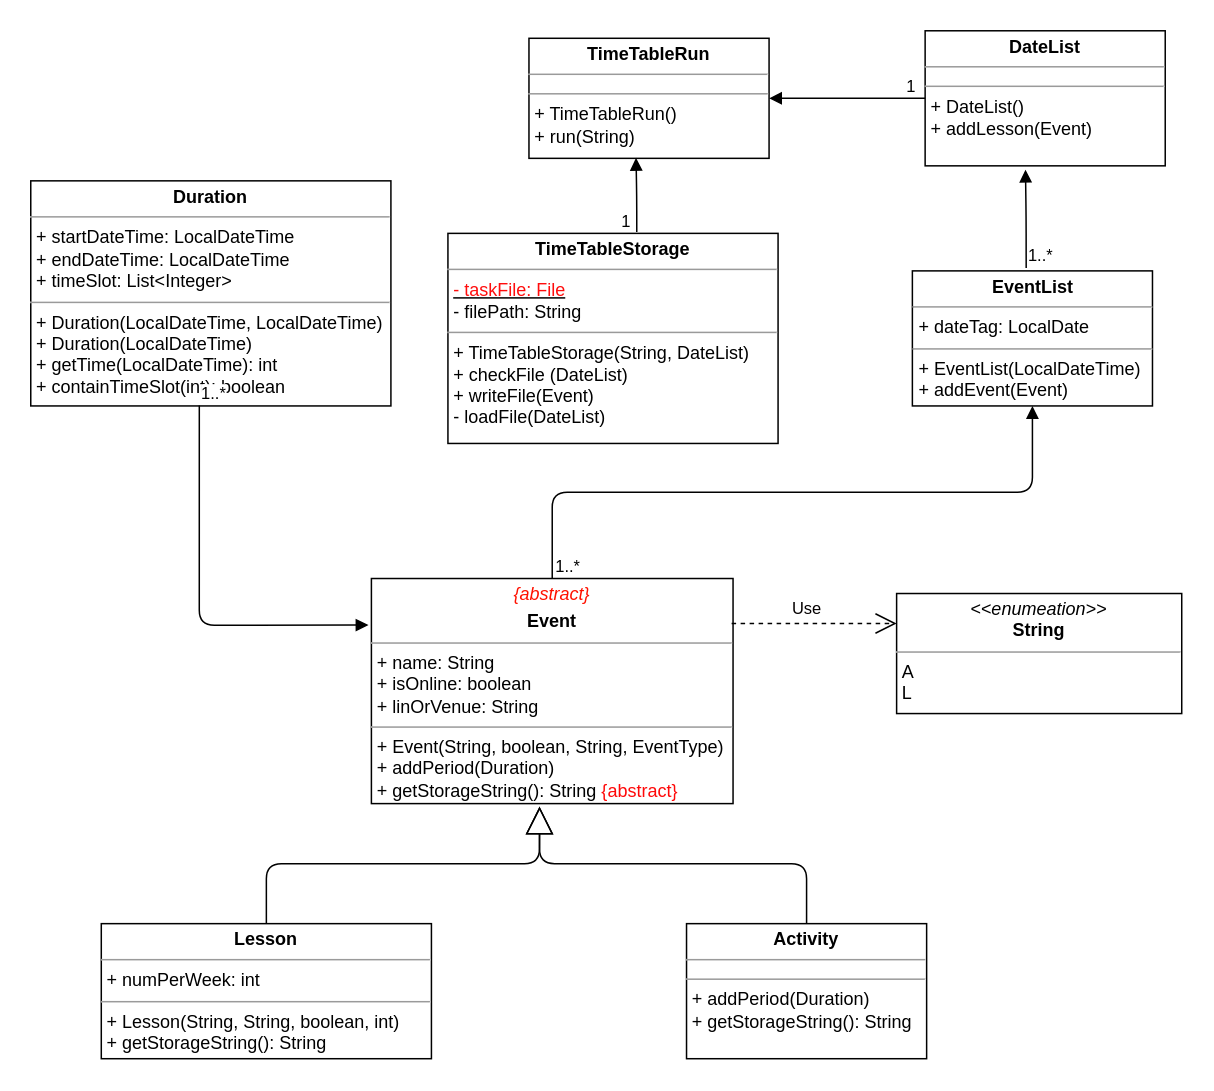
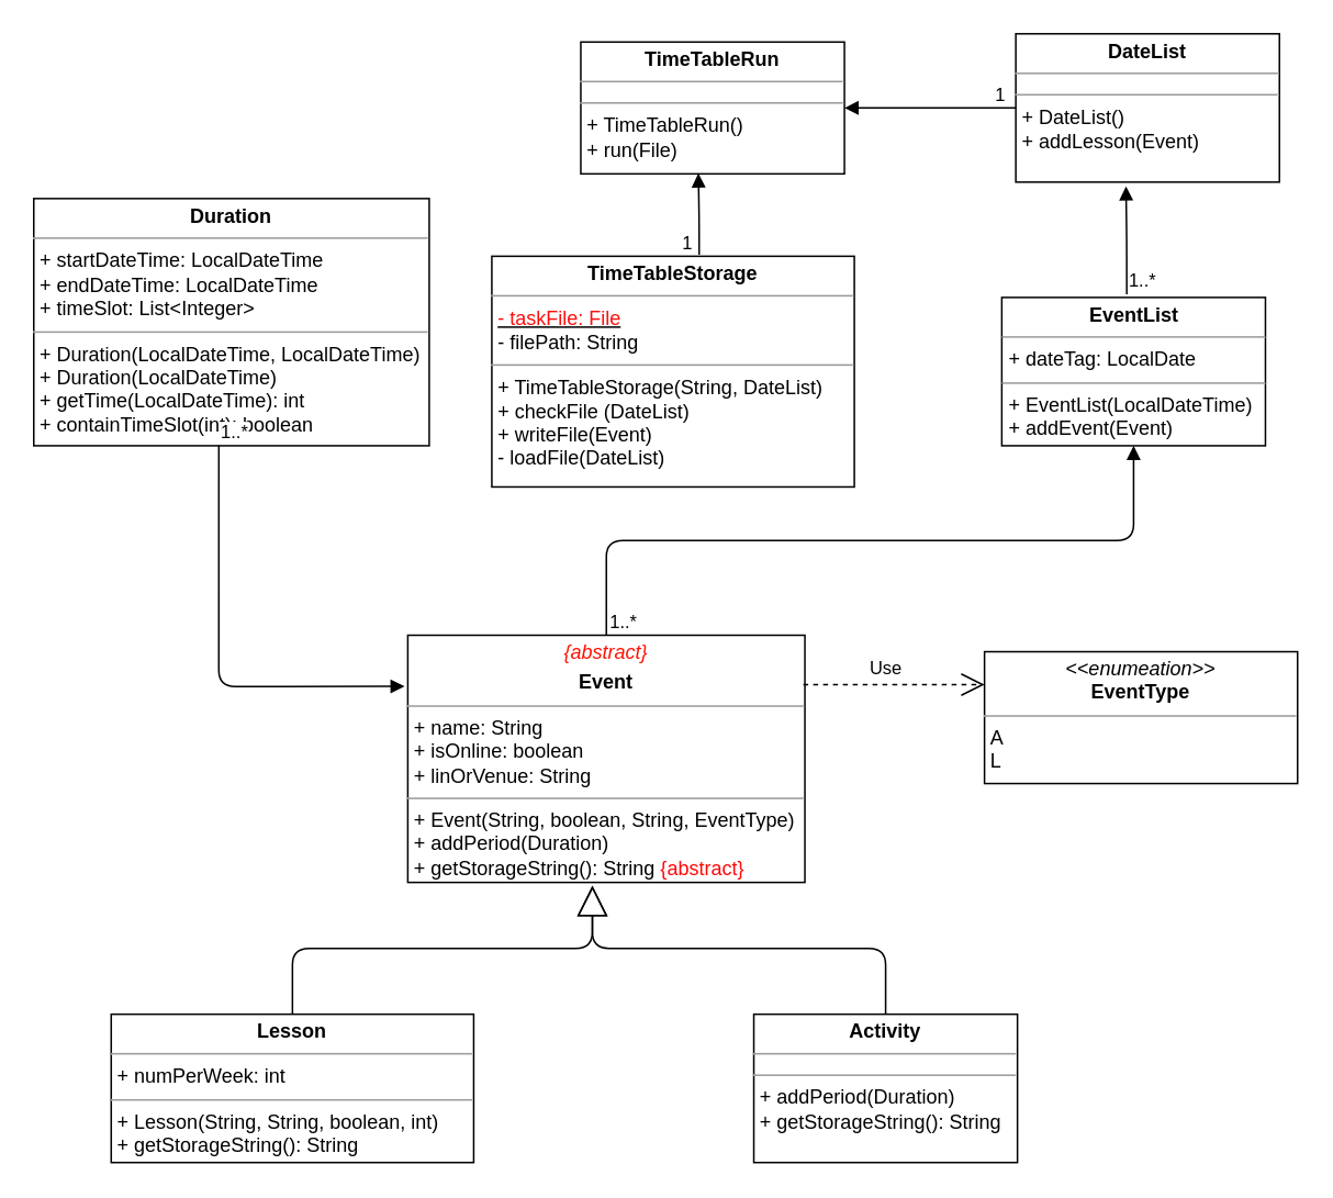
  <mxCell id="0" />
  <mxCell id="1" parent="0" />
  <mxCell id="2" value="&lt;p style=&quot;margin: 0px ; margin-top: 4px ; text-align: center&quot;&gt;&lt;i&gt;&lt;font color=&quot;#ff1100&quot;&gt;{abstract}&lt;/font&gt;&lt;/i&gt;&lt;/p&gt;&lt;p style=&quot;margin: 0px ; margin-top: 4px ; text-align: center&quot;&gt;&lt;b&gt;Event&lt;/b&gt;&lt;/p&gt;&lt;hr size=&quot;1&quot;&gt;&lt;p style=&quot;margin: 0px ; margin-left: 4px&quot;&gt;+ name: String&lt;br&gt;+ isOnline: boolean&lt;/p&gt;&lt;p style=&quot;margin: 0px ; margin-left: 4px&quot;&gt;+ linOrVenue: String&lt;/p&gt;&lt;hr size=&quot;1&quot;&gt;&lt;p style=&quot;margin: 0px ; margin-left: 4px&quot;&gt;+ Event(String, boolean, String, EventType)&lt;br&gt;+ addPeriod(Duration)&lt;/p&gt;&lt;p style=&quot;margin: 0px ; margin-left: 4px&quot;&gt;+ getStorageString(): String&amp;nbsp;&lt;font color=&quot;#ff0808&quot;&gt;{abstract}&lt;/font&gt;&lt;/p&gt;" style="verticalAlign=top;align=left;overflow=fill;fontSize=12;fontFamily=Helvetica;html=1;" vertex="1" parent="1"><mxGeometry x="247" y="385" width="241" height="150" as="geometry" /></mxCell>
  <mxCell id="3" value="Extends" style="endArrow=block;endSize=16;endFill=0;entryX=0.465;entryY=1.013;entryDx=0;entryDy=0;entryPerimeter=0;html=1;fontColor=#FFFFFF;exitX=0.5;exitY=0;exitDx=0;exitDy=0;" edge="1" parent="1" source="5" target="2"><mxGeometry x="0.707" y="-30" width="160" relative="1" as="geometry"><mxPoint x="257" y="615" as="sourcePoint" /><mxPoint x="427" y="615" as="targetPoint" /><Array as="points"><mxPoint x="177" y="575" /><mxPoint x="359" y="575" /></Array><mxPoint x="-30" y="30" as="offset" /></mxGeometry></mxCell>
  <mxCell id="4" value="Extends" style="endArrow=block;endSize=16;endFill=0;entryX=0.465;entryY=1.013;entryDx=0;entryDy=0;entryPerimeter=0;html=1;fontColor=#FFFFFF;exitX=0.5;exitY=0;exitDx=0;exitDy=0;" edge="1" parent="1" source="6"><mxGeometry x="0.703" y="26" width="160" relative="1" as="geometry"><mxPoint x="537.32" y="614.56" as="sourcePoint" /><mxPoint x="359.065" y="537" as="targetPoint" /><Array as="points"><mxPoint x="537" y="575" /><mxPoint x="359" y="575" /></Array><mxPoint x="26" y="26" as="offset" /></mxGeometry></mxCell>
  <mxCell id="5" value="&lt;p style=&quot;margin: 0px ; margin-top: 4px ; text-align: center&quot;&gt;&lt;b&gt;Lesson&lt;/b&gt;&lt;/p&gt;&lt;hr size=&quot;1&quot;&gt;&lt;p style=&quot;margin: 0px ; margin-left: 4px&quot;&gt;+ numPerWeek: int&lt;/p&gt;&lt;hr size=&quot;1&quot;&gt;&lt;p style=&quot;margin: 0px ; margin-left: 4px&quot;&gt;+ Lesson(String, String, boolean, int)&lt;/p&gt;&lt;p style=&quot;margin: 0px ; margin-left: 4px&quot;&gt;+ getStorageString(): String&lt;/p&gt;" style="verticalAlign=top;align=left;overflow=fill;fontSize=12;fontFamily=Helvetica;html=1;" vertex="1" parent="1"><mxGeometry x="67" y="615" width="220" height="90" as="geometry" /></mxCell>
  <mxCell id="6" value="&lt;p style=&quot;margin: 0px ; margin-top: 4px ; text-align: center&quot;&gt;&lt;b&gt;Activity&lt;/b&gt;&lt;/p&gt;&lt;hr size=&quot;1&quot;&gt;&lt;p style=&quot;margin: 0px 0px 0px 4px ; line-height: 0%&quot;&gt;&lt;br&gt;&lt;/p&gt;&lt;hr size=&quot;1&quot;&gt;&lt;p style=&quot;margin: 0px ; margin-left: 4px&quot;&gt;+ addPeriod(Duration)&lt;/p&gt;&lt;p style=&quot;margin: 0px ; margin-left: 4px&quot;&gt;+ getStorageString(): String&lt;/p&gt;" style="verticalAlign=top;align=left;overflow=fill;fontSize=12;fontFamily=Helvetica;html=1;strokeColor=#000000;" vertex="1" parent="1"><mxGeometry x="457" y="615" width="160" height="90" as="geometry" /></mxCell>
- <mxCell id="7" value="&lt;p style=&quot;margin: 0px ; margin-top: 4px ; text-align: center&quot;&gt;&lt;i&gt;&amp;lt;&amp;lt;enumeation&amp;gt;&amp;gt;&lt;/i&gt;&lt;br&gt;&lt;b&gt;String&lt;/b&gt;&lt;/p&gt;&lt;hr size=&quot;1&quot;&gt;&lt;p style=&quot;margin: 0px ; margin-left: 4px&quot;&gt;A&lt;br&gt;L&lt;/p&gt;" style="verticalAlign=top;align=left;overflow=fill;fontSize=12;fontFamily=Helvetica;html=1;strokeColor=#000000;" vertex="1" parent="1"><mxGeometry x="597" y="395" width="190" height="80" as="geometry" /></mxCell>
+ <mxCell id="7" value="&lt;p style=&quot;margin: 0px ; margin-top: 4px ; text-align: center&quot;&gt;&lt;i&gt;&amp;lt;&amp;lt;enumeation&amp;gt;&amp;gt;&lt;/i&gt;&lt;br&gt;&lt;b&gt;EventType&lt;/b&gt;&lt;/p&gt;&lt;hr size=&quot;1&quot;&gt;&lt;p style=&quot;margin: 0px ; margin-left: 4px&quot;&gt;A&lt;br&gt;L&lt;/p&gt;" style="verticalAlign=top;align=left;overflow=fill;fontSize=12;fontFamily=Helvetica;html=1;strokeColor=#000000;" vertex="1" parent="1"><mxGeometry x="597" y="395" width="190" height="80" as="geometry" /></mxCell>
  <mxCell id="8" value="Use" style="endArrow=open;endSize=12;dashed=1;html=1;fontColor=#050001;exitX=0.996;exitY=0.2;exitDx=0;exitDy=0;exitPerimeter=0;entryX=0;entryY=0.25;entryDx=0;entryDy=0;" edge="1" parent="1" source="2" target="7"><mxGeometry x="-0.091" y="10" width="160" relative="1" as="geometry"><mxPoint x="457" y="434.5" as="sourcePoint" /><mxPoint x="617" y="434.5" as="targetPoint" /><mxPoint as="offset" /></mxGeometry></mxCell>
  <mxCell id="9" value="&lt;p style=&quot;margin: 0px ; margin-top: 4px ; text-align: center&quot;&gt;&lt;b&gt;Duration&lt;/b&gt;&lt;/p&gt;&lt;hr size=&quot;1&quot;&gt;&lt;p style=&quot;margin: 0px ; margin-left: 4px&quot;&gt;+ startDateTime: LocalDateTime&lt;/p&gt;&lt;p style=&quot;margin: 0px ; margin-left: 4px&quot;&gt;+ endDateTime: LocalDateTime&lt;/p&gt;&lt;p style=&quot;margin: 0px ; margin-left: 4px&quot;&gt;+ timeSlot: List&amp;lt;Integer&amp;gt;&lt;/p&gt;&lt;hr size=&quot;1&quot;&gt;&lt;p style=&quot;margin: 0px ; margin-left: 4px&quot;&gt;+ Duration(LocalDateTime, LocalDateTime)&lt;/p&gt;&lt;p style=&quot;margin: 0px ; margin-left: 4px&quot;&gt;+ Duration(LocalDateTime)&lt;/p&gt;&lt;p style=&quot;margin: 0px ; margin-left: 4px&quot;&gt;+ getTime(LocalDateTime): int&lt;/p&gt;&lt;p style=&quot;margin: 0px ; margin-left: 4px&quot;&gt;+ containTimeSlot(int): boolean&lt;/p&gt;" style="verticalAlign=top;align=left;overflow=fill;fontSize=12;fontFamily=Helvetica;html=1;strokeColor=#000000;" vertex="1" parent="1"><mxGeometry x="20" y="120" width="240" height="150" as="geometry" /></mxCell>
  <mxCell id="10" value="" style="endArrow=block;endFill=1;html=1;edgeStyle=orthogonalEdgeStyle;align=left;verticalAlign=top;fontColor=#050001;entryX=-0.008;entryY=0.207;entryDx=0;entryDy=0;entryPerimeter=0;exitX=0.468;exitY=0.998;exitDx=0;exitDy=0;exitPerimeter=0;" edge="1" parent="1" source="9" target="2"><mxGeometry x="-1" relative="1" as="geometry"><mxPoint x="17" y="325" as="sourcePoint" /><mxPoint x="177" y="325" as="targetPoint" /><Array as="points"><mxPoint x="132" y="416" /></Array></mxGeometry></mxCell>
  <mxCell id="11" value="1..*" style="edgeLabel;resizable=0;html=1;align=left;verticalAlign=bottom;" connectable="0" vertex="1" parent="10"><mxGeometry x="-1" relative="1" as="geometry" /></mxCell>
  <mxCell id="12" value="&lt;p style=&quot;margin: 0px ; margin-top: 4px ; text-align: center&quot;&gt;&lt;b&gt;EventList&lt;/b&gt;&lt;/p&gt;&lt;hr size=&quot;1&quot;&gt;&lt;p style=&quot;margin: 0px ; margin-left: 4px&quot;&gt;+ dateTag: LocalDate&lt;/p&gt;&lt;hr size=&quot;1&quot;&gt;&lt;p style=&quot;margin: 0px ; margin-left: 4px&quot;&gt;+ EventList(LocalDateTime)&lt;/p&gt;&lt;p style=&quot;margin: 0px ; margin-left: 4px&quot;&gt;+ addEvent(Event)&lt;/p&gt;" style="verticalAlign=top;align=left;overflow=fill;fontSize=12;fontFamily=Helvetica;html=1;strokeColor=#000000;" vertex="1" parent="1"><mxGeometry x="607.5" y="180" width="160" height="90" as="geometry" /></mxCell>
  <mxCell id="13" value="" style="endArrow=block;endFill=1;html=1;edgeStyle=orthogonalEdgeStyle;align=left;verticalAlign=top;fontColor=#050001;entryX=0.5;entryY=1;entryDx=0;entryDy=0;exitX=0.5;exitY=0;exitDx=0;exitDy=0;" edge="1" parent="1" source="2" target="12"><mxGeometry x="-1" relative="1" as="geometry"><mxPoint x="287" y="365" as="sourcePoint" /><mxPoint x="447" y="365" as="targetPoint" /></mxGeometry></mxCell>
  <mxCell id="14" value="1..*" style="edgeLabel;resizable=0;html=1;align=left;verticalAlign=bottom;" connectable="0" vertex="1" parent="13"><mxGeometry x="-1" relative="1" as="geometry" /></mxCell>
  <mxCell id="15" value="&lt;p style=&quot;margin: 0px ; margin-top: 4px ; text-align: center&quot;&gt;&lt;b&gt;DateList&lt;/b&gt;&lt;/p&gt;&lt;hr size=&quot;1&quot;&gt;&lt;p style=&quot;margin: 0px 0px 0px 4px ; line-height: 0% ; font-size: 1px&quot;&gt;&lt;br&gt;&lt;/p&gt;&lt;hr size=&quot;1&quot;&gt;&lt;p style=&quot;margin: 0px ; margin-left: 4px&quot;&gt;+ DateList()&lt;/p&gt;&lt;p style=&quot;margin: 0px ; margin-left: 4px&quot;&gt;+ addLesson(Event)&lt;/p&gt;" style="verticalAlign=top;align=left;overflow=fill;fontSize=12;fontFamily=Helvetica;html=1;strokeColor=#000000;" vertex="1" parent="1"><mxGeometry x="616" y="20" width="160" height="90" as="geometry" /></mxCell>
  <mxCell id="16" value="&lt;span style=&quot;color: rgba(0 , 0 , 0 , 0) ; font-family: monospace ; font-size: 0px&quot;&gt;%3CmxGraphModel%3E%3Croot%3E%3CmxCell%20id%3D%220%22%2F%3E%3CmxCell%20id%3D%221%22%20parent%3D%220%22%2F%3E%3CmxCell%20id%3D%222%22%20value%3D%22%22%20style%3D%22endArrow%3Dblock%3BendFill%3D1%3Bhtml%3D1%3BedgeStyle%3DorthogonalEdgeStyle%3Balign%3Dleft%3BverticalAlign%3Dtop%3BfontColor%3D%23050001%3BentryX%3D0.5%3BentryY%3D1%3BentryDx%3D0%3BentryDy%3D0%3BexitX%3D0.5%3BexitY%3D0%3BexitDx%3D0%3BexitDy%3D0%3B%22%20edge%3D%221%22%20parent%3D%221%22%3E%3CmxGeometry%20x%3D%22-1%22%20relative%3D%221%22%20as%3D%22geometry%22%3E%3CmxPoint%20x%3D%22265.5%22%20y%3D%22525%22%20as%3D%22sourcePoint%22%2F%3E%3CmxPoint%20x%3D%22265%22%20y%3D%22415%22%20as%3D%22targetPoint%22%2F%3E%3C%2FmxGeometry%3E%3C%2FmxCell%3E%3CmxCell%20id%3D%223%22%20value%3D%221..*%22%20style%3D%22edgeLabel%3Bresizable%3D0%3Bhtml%3D1%3Balign%3Dleft%3BverticalAlign%3Dbottom%3B%22%20connectable%3D%220%22%20vertex%3D%221%22%20parent%3D%222%22%3E%3CmxGeometry%20x%3D%22-1%22%20relative%3D%221%22%20as%3D%22geometry%22%2F%3E%3C%2FmxCell%3E%3C%2Froot%3E%3C%2FmxGraphModel%3E&lt;/span&gt;" style="text;html=1;align=center;verticalAlign=middle;resizable=0;points=[];autosize=1;fontColor=#050001;" vertex="1" parent="1"><mxGeometry x="712" y="90" width="20" height="20" as="geometry" /></mxCell>
  <mxCell id="17" value="" style="endArrow=block;endFill=1;html=1;edgeStyle=orthogonalEdgeStyle;align=left;verticalAlign=top;fontColor=#050001;entryX=0.418;entryY=1.028;entryDx=0;entryDy=0;exitX=0.474;exitY=-0.022;exitDx=0;exitDy=0;exitPerimeter=0;entryPerimeter=0;" edge="1" parent="1" source="12" target="15"><mxGeometry x="-1" relative="1" as="geometry"><mxPoint x="682" y="155" as="sourcePoint" /><mxPoint x="682" y="50" as="targetPoint" /></mxGeometry></mxCell>
  <mxCell id="18" value="1..*" style="edgeLabel;resizable=0;html=1;align=left;verticalAlign=bottom;" connectable="0" vertex="1" parent="17"><mxGeometry x="-1" relative="1" as="geometry" /></mxCell>
- <mxCell id="19" value="&lt;p style=&quot;margin: 0px ; margin-top: 4px ; text-align: center&quot;&gt;&lt;b&gt;TimeTableRun&lt;/b&gt;&lt;/p&gt;&lt;hr size=&quot;1&quot;&gt;&lt;p style=&quot;margin: 0px 0px 0px 4px ; line-height: 0%&quot;&gt;&lt;br&gt;&lt;/p&gt;&lt;hr size=&quot;1&quot;&gt;&lt;p style=&quot;margin: 0px ; margin-left: 4px&quot;&gt;+ TimeTableRun()&lt;/p&gt;&lt;p style=&quot;margin: 0px ; margin-left: 4px&quot;&gt;+ run(String)&lt;/p&gt;" style="verticalAlign=top;align=left;overflow=fill;fontSize=12;fontFamily=Helvetica;html=1;strokeColor=#000000;" vertex="1" parent="1"><mxGeometry x="352" y="25" width="160" height="80" as="geometry" /></mxCell>
+ <mxCell id="19" value="&lt;p style=&quot;margin: 0px ; margin-top: 4px ; text-align: center&quot;&gt;&lt;b&gt;TimeTableRun&lt;/b&gt;&lt;/p&gt;&lt;hr size=&quot;1&quot;&gt;&lt;p style=&quot;margin: 0px 0px 0px 4px ; line-height: 0%&quot;&gt;&lt;br&gt;&lt;/p&gt;&lt;hr size=&quot;1&quot;&gt;&lt;p style=&quot;margin: 0px ; margin-left: 4px&quot;&gt;+ TimeTableRun()&lt;/p&gt;&lt;p style=&quot;margin: 0px ; margin-left: 4px&quot;&gt;+ run(File)&lt;/p&gt;" style="verticalAlign=top;align=left;overflow=fill;fontSize=12;fontFamily=Helvetica;html=1;strokeColor=#000000;" vertex="1" parent="1"><mxGeometry x="352" y="25" width="160" height="80" as="geometry" /></mxCell>
  <mxCell id="20" value="" style="endArrow=block;endFill=1;html=1;edgeStyle=orthogonalEdgeStyle;align=left;verticalAlign=top;fontColor=#050001;entryX=1;entryY=0.5;entryDx=0;entryDy=0;exitX=0;exitY=0.5;exitDx=0;exitDy=0;" edge="1" parent="1" source="15" target="19"><mxGeometry x="-1" relative="1" as="geometry"><mxPoint x="472" y="235" as="sourcePoint" /><mxPoint x="472" y="130" as="targetPoint" /></mxGeometry></mxCell>
  <mxCell id="21" value="1" style="edgeLabel;resizable=0;html=1;align=left;verticalAlign=bottom;" connectable="0" vertex="1" parent="20"><mxGeometry x="-1" relative="1" as="geometry"><mxPoint x="-14" as="offset" /></mxGeometry></mxCell>
  <mxCell id="22" value="&lt;p style=&quot;margin: 0px ; margin-top: 4px ; text-align: center&quot;&gt;&lt;b&gt;TimeTableStorage&lt;/b&gt;&lt;/p&gt;&lt;hr size=&quot;1&quot;&gt;&lt;p style=&quot;margin: 0px ; margin-left: 4px&quot;&gt;&lt;u&gt;&lt;font color=&quot;#ff0d0d&quot;&gt;- taskFile: File&lt;/font&gt;&lt;/u&gt;&lt;/p&gt;&lt;p style=&quot;margin: 0px ; margin-left: 4px&quot;&gt;- filePath: String&lt;/p&gt;&lt;hr size=&quot;1&quot;&gt;&lt;p style=&quot;margin: 0px ; margin-left: 4px&quot;&gt;+ TimeTableStorage(String, DateList)&lt;/p&gt;&lt;p style=&quot;margin: 0px ; margin-left: 4px&quot;&gt;+ checkFile (DateList)&lt;/p&gt;&lt;p style=&quot;margin: 0px ; margin-left: 4px&quot;&gt;+ writeFile(Event)&lt;/p&gt;&lt;p style=&quot;margin: 0px ; margin-left: 4px&quot;&gt;- loadFile(DateList)&lt;/p&gt;" style="verticalAlign=top;align=left;overflow=fill;fontSize=12;fontFamily=Helvetica;html=1;strokeColor=#000000;" vertex="1" parent="1"><mxGeometry x="298" y="155" width="220" height="140" as="geometry" /></mxCell>
  <mxCell id="23" value="" style="endArrow=block;endFill=1;html=1;edgeStyle=orthogonalEdgeStyle;align=left;verticalAlign=top;fontColor=#050001;entryX=0.446;entryY=0.996;entryDx=0;entryDy=0;exitX=0.572;exitY=-0.007;exitDx=0;exitDy=0;entryPerimeter=0;exitPerimeter=0;" edge="1" parent="1" source="22" target="19"><mxGeometry x="-1" relative="1" as="geometry"><mxPoint x="576" y="130" as="sourcePoint" /><mxPoint x="472" y="130" as="targetPoint" /></mxGeometry></mxCell>
  <mxCell id="24" value="1" style="edgeLabel;resizable=0;html=1;align=left;verticalAlign=bottom;" connectable="0" vertex="1" parent="23"><mxGeometry x="-1" relative="1" as="geometry"><mxPoint x="-11.84" y="0.98" as="offset" /></mxGeometry></mxCell>
